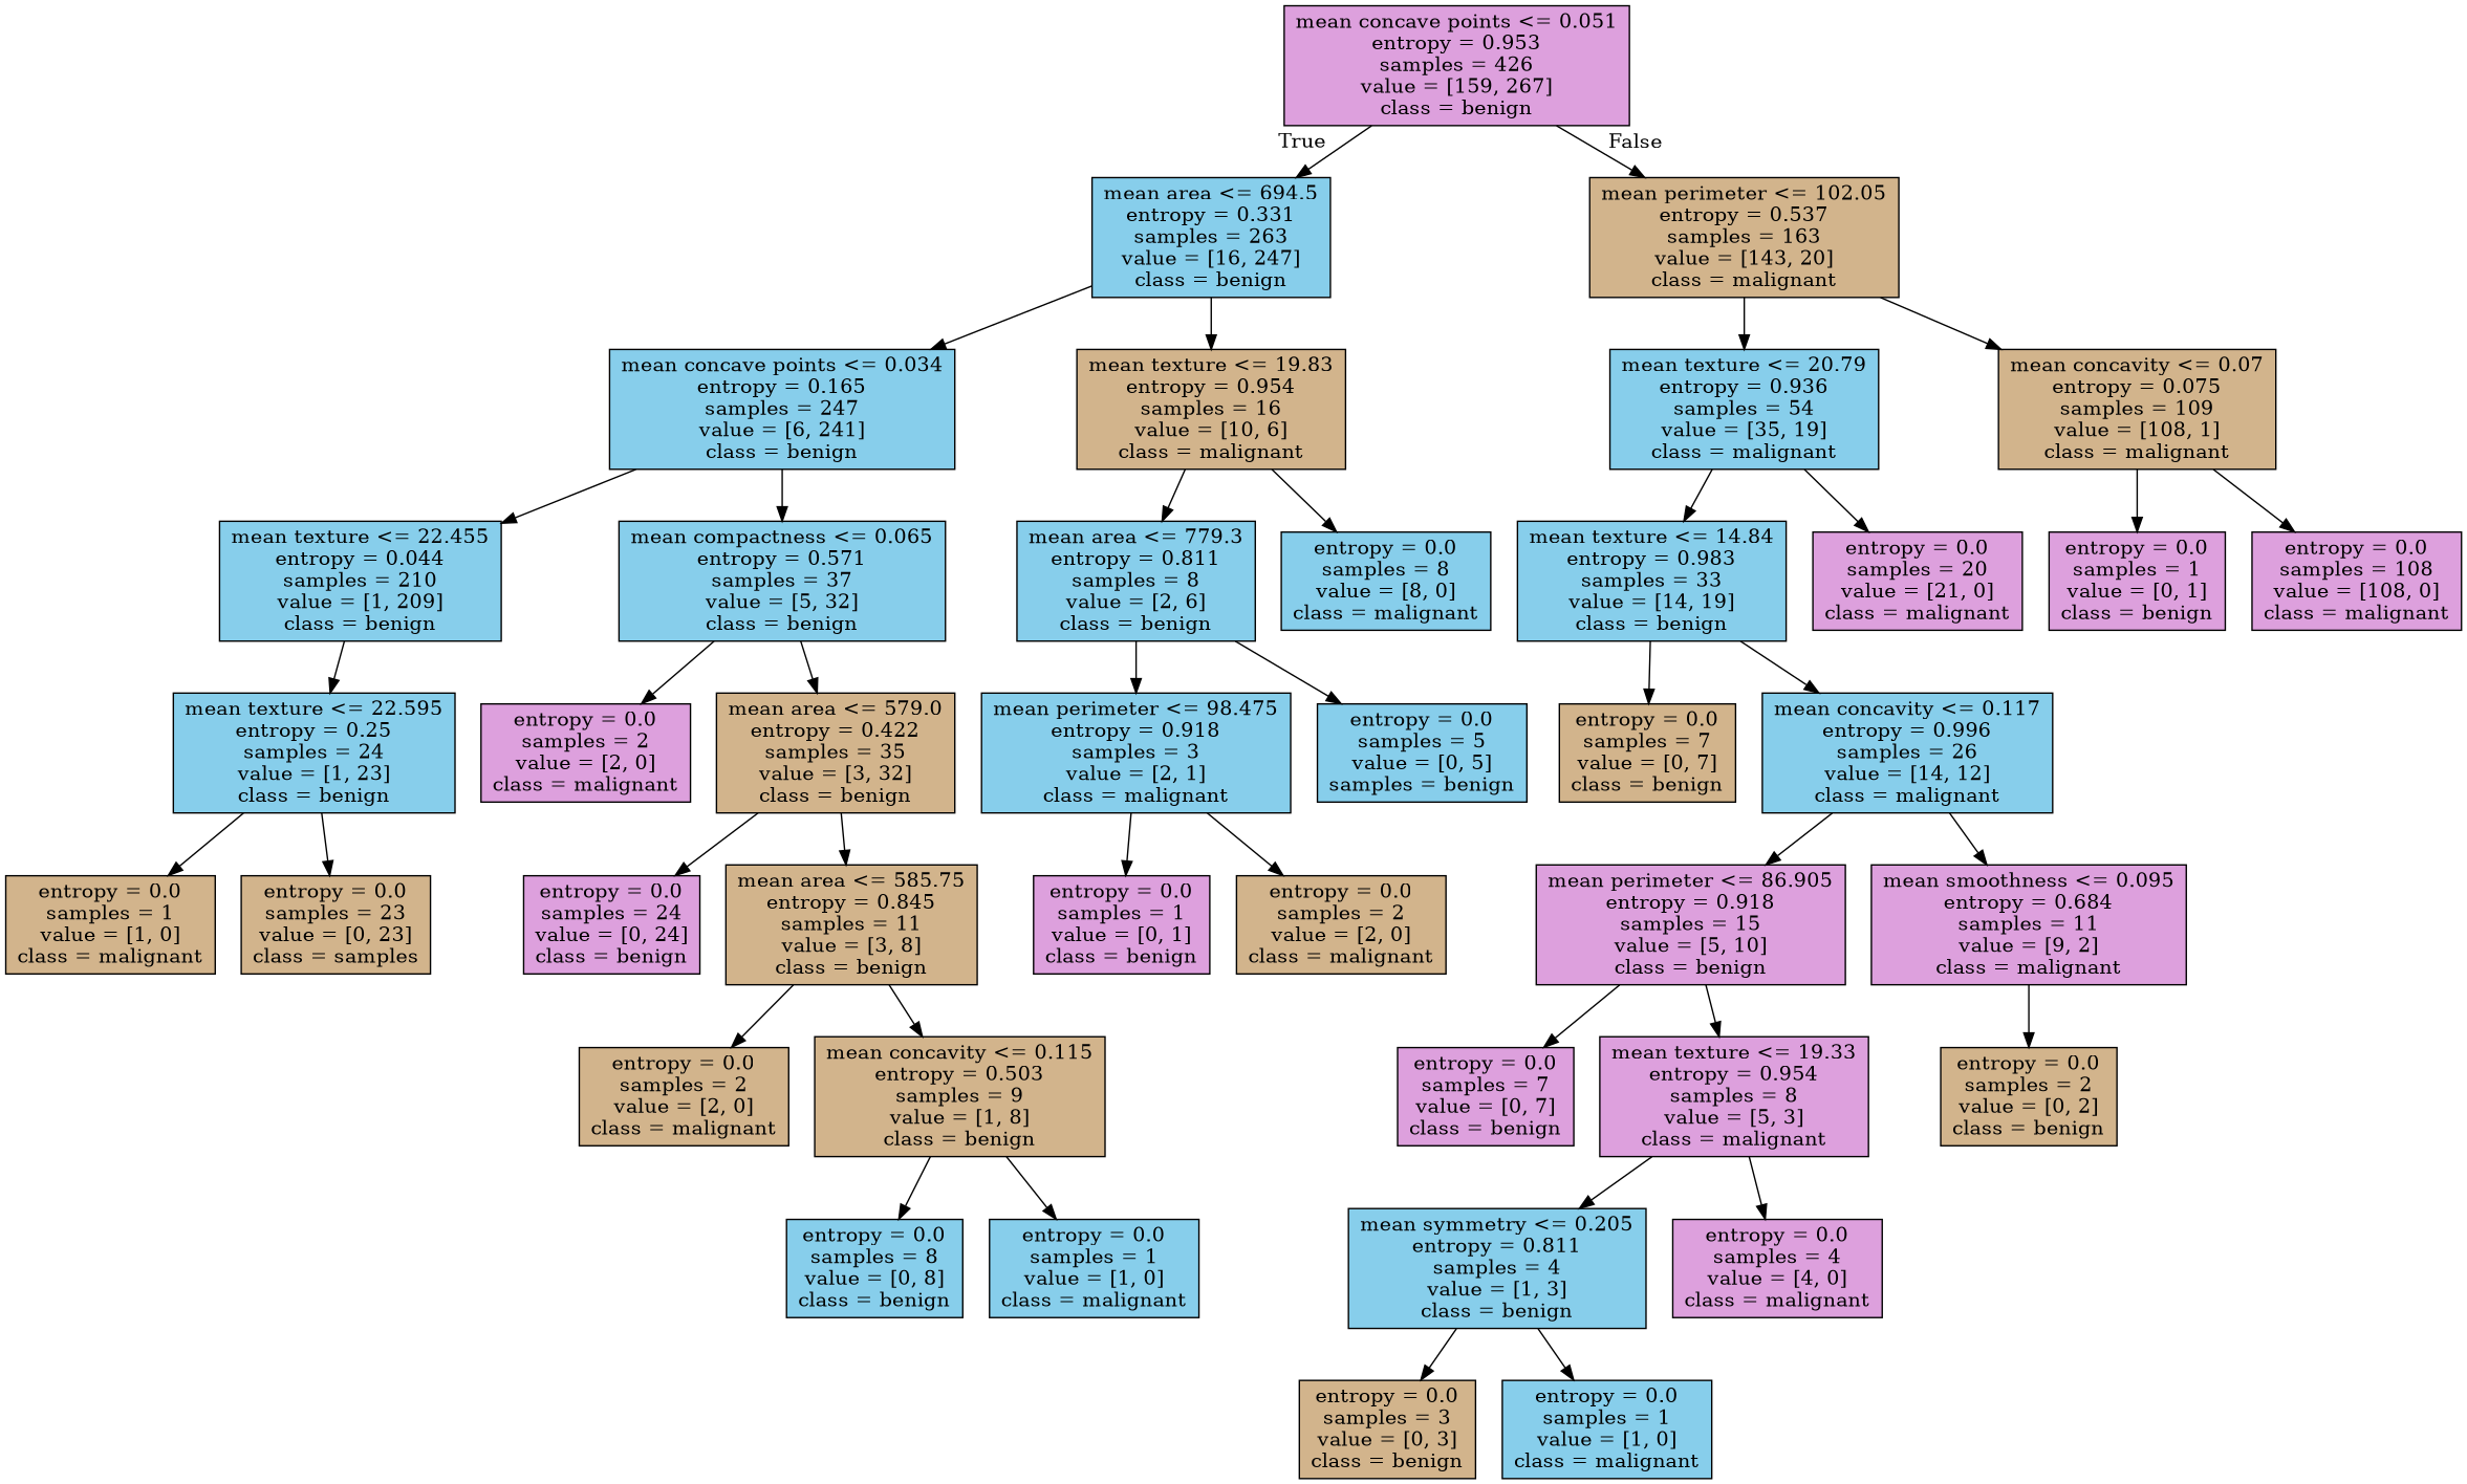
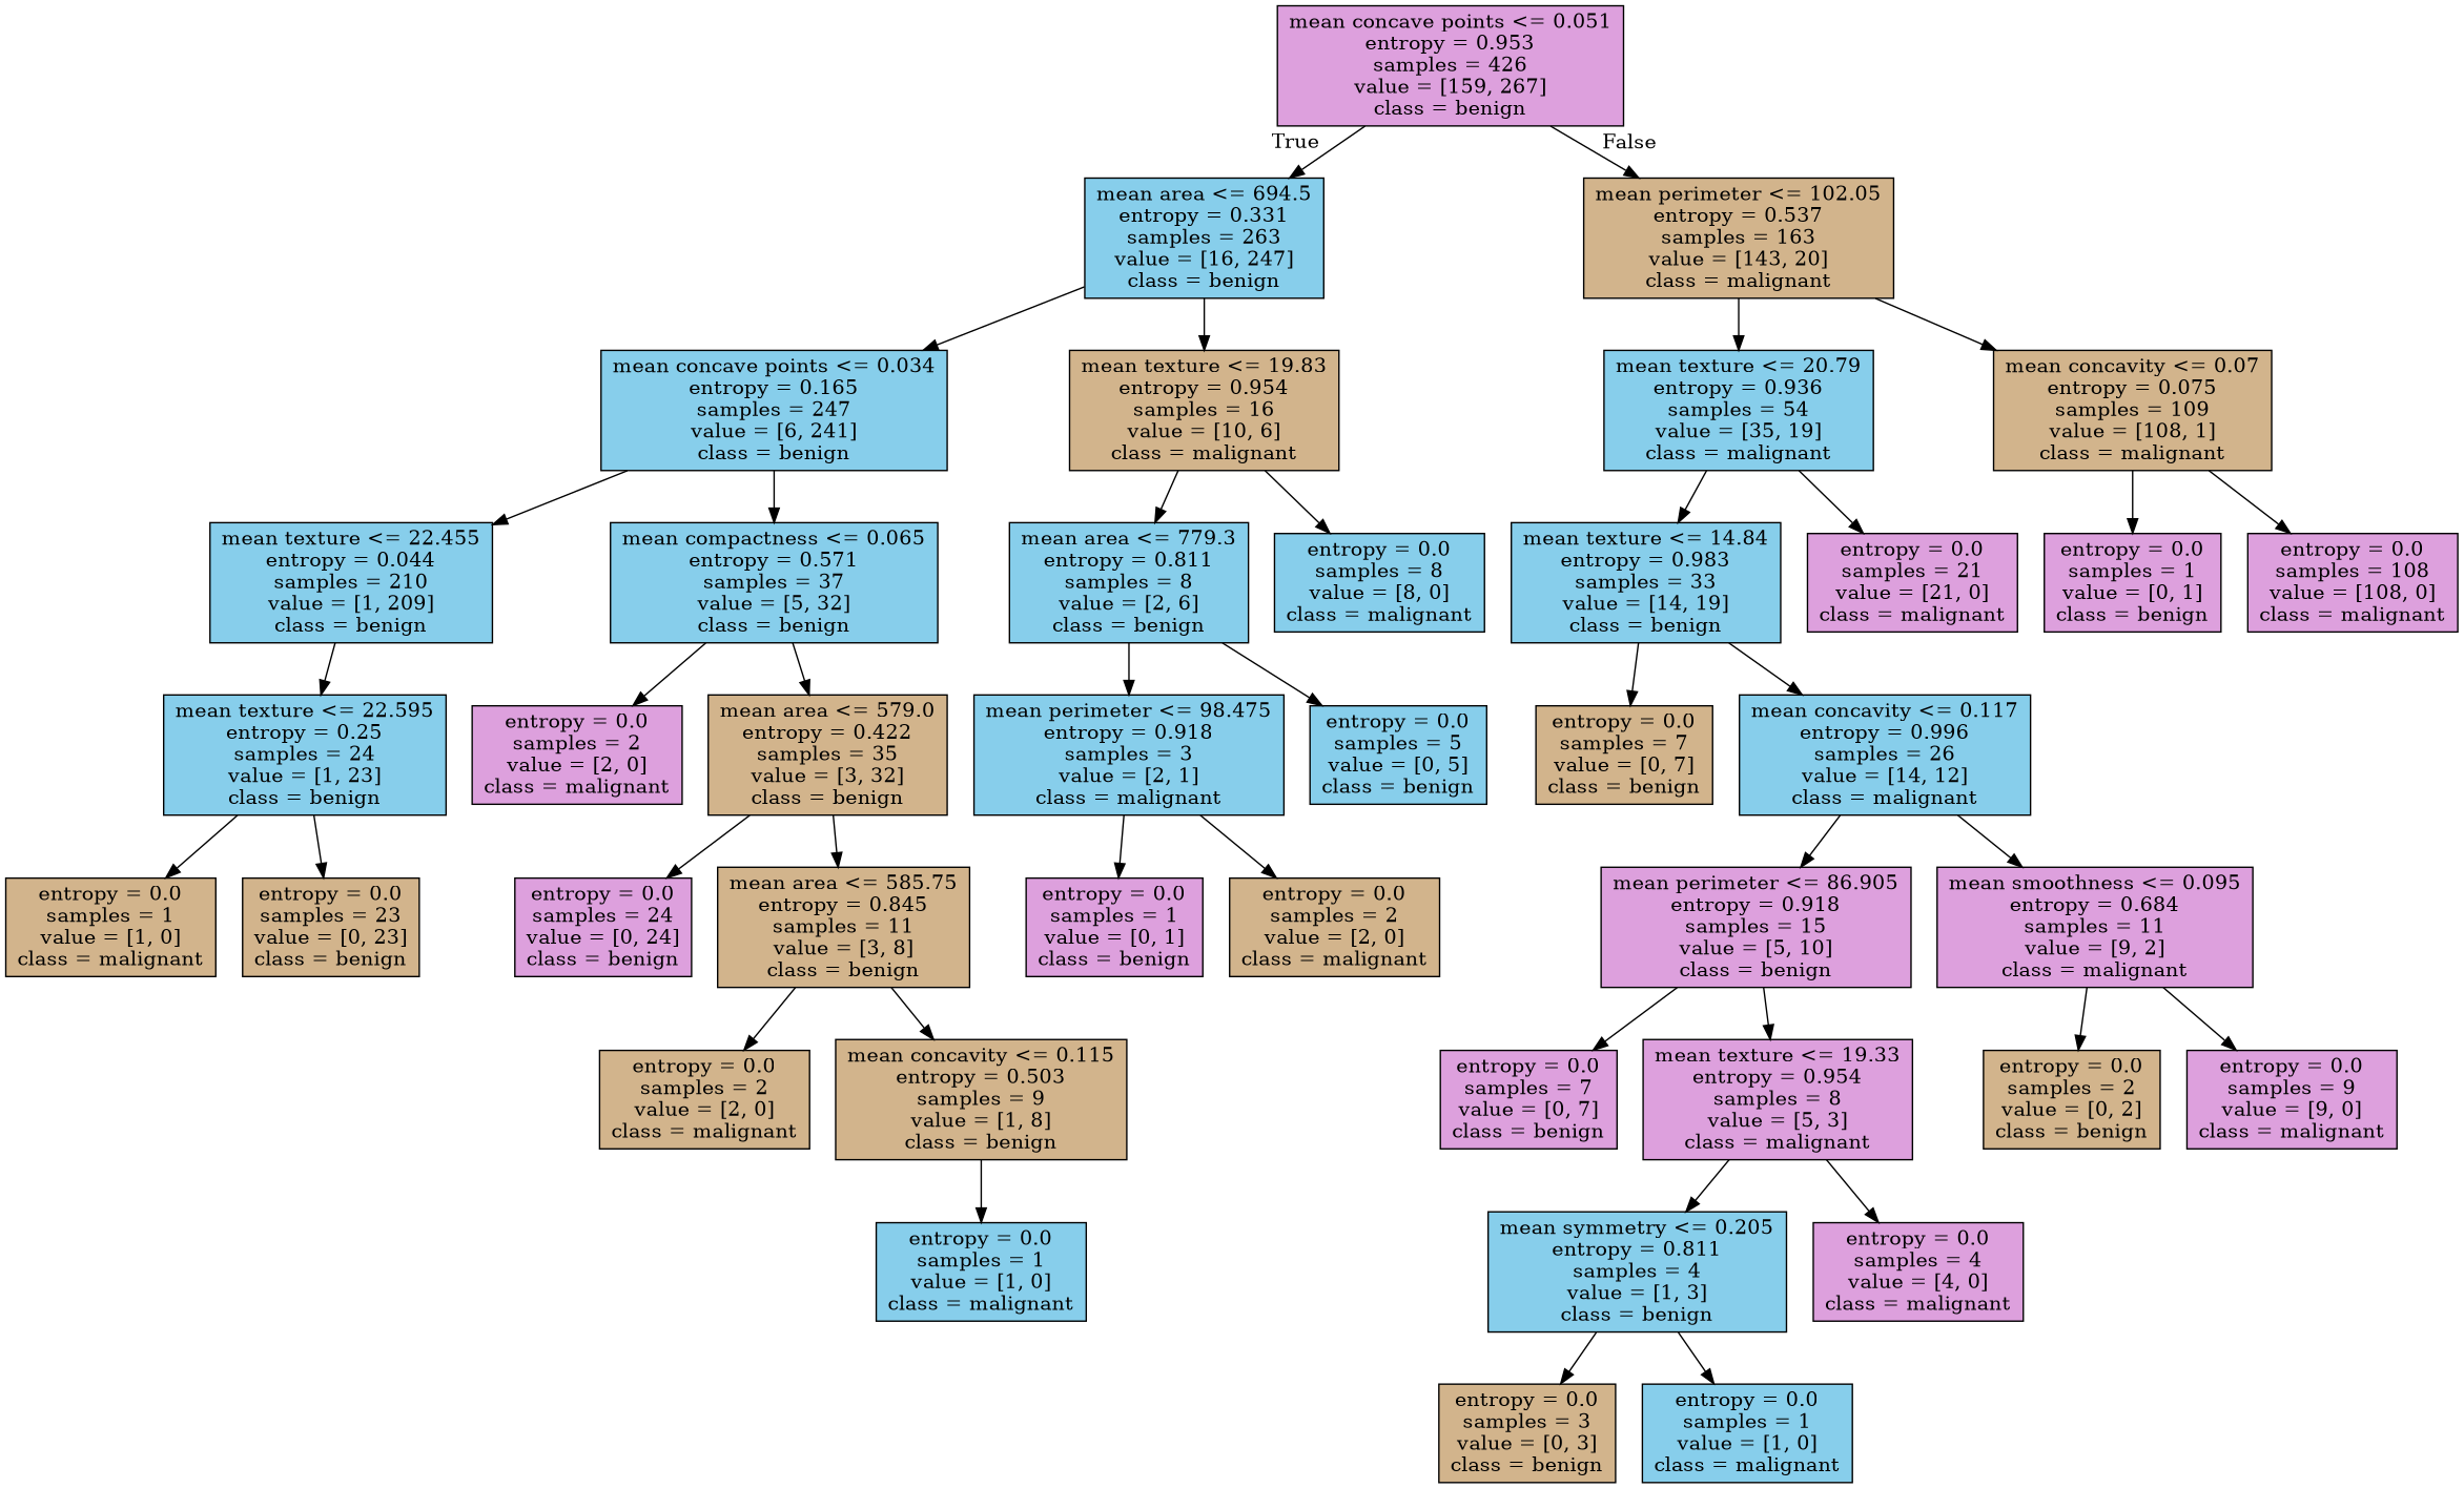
  digraph {
    node [color=black fillcolor=skyblue shape=box style=filled]
    n1 [fillcolor=plum label="mean concave points <= 0.051\nentropy = 0.953\nsamples = 426\nvalue = [159, 267]\nclass = benign"]
    n2 [label="mean area <= 694.5\nentropy = 0.331\nsamples = 263\nvalue = [16, 247]\nclass = benign"]
    n3 [fillcolor=tan label="mean perimeter <= 102.05\nentropy = 0.537\nsamples = 163\nvalue = [143, 20]\nclass = malignant"]
    n4 [label="mean concave points <= 0.034\nentropy = 0.165\nsamples = 247\nvalue = [6, 241]\nclass = benign"]
    n5 [fillcolor=tan label="mean texture <= 19.83\nentropy = 0.954\nsamples = 16\nvalue = [10, 6]\nclass = malignant"]
    n6 [label="mean texture <= 20.79\nentropy = 0.936\nsamples = 54\nvalue = [35, 19]\nclass = malignant"]
    n7 [fillcolor=tan label="mean concavity <= 0.07\nentropy = 0.075\nsamples = 109\nvalue = [108, 1]\nclass = malignant"]
    n8 [label="mean texture <= 22.455\nentropy = 0.044\nsamples = 210\nvalue = [1, 209]\nclass = benign"]
    n9 [label="mean compactness <= 0.065\nentropy = 0.571\nsamples = 37\nvalue = [5, 32]\nclass = benign"]
    n10 [label="mean area <= 779.3\nentropy = 0.811\nsamples = 8\nvalue = [2, 6]\nclass = benign"]
    n11 [label="entropy = 0.0\nsamples = 8\nvalue = [8, 0]\nclass = malignant"]
    n12 [label="mean texture <= 22.595\nentropy = 0.25\nsamples = 24\nvalue = [1, 23]\nclass = benign"]
    n13 [fillcolor=plum label="entropy = 0.0\nsamples = 2\nvalue = [2, 0]\nclass = malignant"]
    n14 [fillcolor=tan label="mean area <= 579.0\nentropy = 0.422\nsamples = 35\nvalue = [3, 32]\nclass = benign"]
    n15 [fillcolor=tan label="entropy = 0.0\nsamples = 1\nvalue = [1, 0]\nclass = malignant"]
-   n16 [fillcolor=tan label="entropy = 0.0\nsamples = 23\nvalue = [0, 23]\nclass = samples"]
+   n16 [fillcolor=tan label="entropy = 0.0\nsamples = 23\nvalue = [0, 23]\nclass = benign"]
    n17 [fillcolor=plum label="entropy = 0.0\nsamples = 24\nvalue = [0, 24]\nclass = benign"]
    n18 [fillcolor=tan label="mean area <= 585.75\nentropy = 0.845\nsamples = 11\nvalue = [3, 8]\nclass = benign"]
    n19 [fillcolor=tan label="entropy = 0.0\nsamples = 2\nvalue = [2, 0]\nclass = malignant"]
    n20 [fillcolor=tan label="mean concavity <= 0.115\nentropy = 0.503\nsamples = 9\nvalue = [1, 8]\nclass = benign"]
-   n21 [label="entropy = 0.0\nsamples = 8\nvalue = [0, 8]\nclass = benign"]
    n22 [label="entropy = 0.0\nsamples = 1\nvalue = [1, 0]\nclass = malignant"]
    n23 [label="mean perimeter <= 98.475\nentropy = 0.918\nsamples = 3\nvalue = [2, 1]\nclass = malignant"]
-   n24 [label="entropy = 0.0\nsamples = 5\nvalue = [0, 5]\nsamples = benign"]
+   n24 [label="entropy = 0.0\nsamples = 5\nvalue = [0, 5]\nclass = benign"]
    n25 [fillcolor=plum label="entropy = 0.0\nsamples = 1\nvalue = [0, 1]\nclass = benign"]
    n26 [fillcolor=tan label="entropy = 0.0\nsamples = 2\nvalue = [2, 0]\nclass = malignant"]
    n27 [label="mean texture <= 14.84\nentropy = 0.983\nsamples = 33\nvalue = [14, 19]\nclass = benign"]
-   n28 [fillcolor=plum label="entropy = 0.0\nsamples = 20\nvalue = [21, 0]\nclass = malignant"]
+   n28 [fillcolor=plum label="entropy = 0.0\nsamples = 21\nvalue = [21, 0]\nclass = malignant"]
    n29 [fillcolor=plum label="entropy = 0.0\nsamples = 1\nvalue = [0, 1]\nclass = benign"]
    n30 [fillcolor=plum label="entropy = 0.0\nsamples = 108\nvalue = [108, 0]\nclass = malignant"]
    n31 [fillcolor=tan label="entropy = 0.0\nsamples = 7\nvalue = [0, 7]\nclass = benign"]
    n32 [label="mean concavity <= 0.117\nentropy = 0.996\nsamples = 26\nvalue = [14, 12]\nclass = malignant"]
    n33 [fillcolor=plum label="mean perimeter <= 86.905\nentropy = 0.918\nsamples = 15\nvalue = [5, 10]\nclass = benign"]
    n34 [fillcolor=plum label="mean smoothness <= 0.095\nentropy = 0.684\nsamples = 11\nvalue = [9, 2]\nclass = malignant"]
    n35 [fillcolor=plum label="entropy = 0.0\nsamples = 7\nvalue = [0, 7]\nclass = benign"]
    n36 [fillcolor=plum label="mean texture <= 19.33\nentropy = 0.954\nsamples = 8\nvalue = [5, 3]\nclass = malignant"]
    n37 [fillcolor=tan label="entropy = 0.0\nsamples = 2\nvalue = [0, 2]\nclass = benign"]
+   n38 [fillcolor=plum label="entropy = 0.0\nsamples = 9\nvalue = [9, 0]\nclass = malignant"]
    n39 [label="mean symmetry <= 0.205\nentropy = 0.811\nsamples = 4\nvalue = [1, 3]\nclass = benign"]
    n40 [fillcolor=plum label="entropy = 0.0\nsamples = 4\nvalue = [4, 0]\nclass = malignant"]
    n41 [fillcolor=tan label="entropy = 0.0\nsamples = 3\nvalue = [0, 3]\nclass = benign"]
    n42 [label="entropy = 0.0\nsamples = 1\nvalue = [1, 0]\nclass = malignant"]
    n1 -> n2 [headlabel=True labelangle=45 labeldistance=2.5]
    n1 -> n3 [headlabel=False labelangle=-45 labeldistance=2.5]
    n2 -> n4
    n2 -> n5
    n3 -> n6
    n3 -> n7
    n4 -> n8
    n4 -> n9
    n5 -> n10
    n5 -> n11
    n6 -> n27
    n6 -> n28
    n7 -> n29
    n7 -> n30
    n8 -> n12
    n9 -> n13
    n9 -> n14
    n10 -> n23
    n10 -> n24
    n12 -> n15
    n12 -> n16
    n14 -> n17
    n14 -> n18
    n18 -> n19
    n18 -> n20
-   n20 -> n21
    n20 -> n22
    n23 -> n25
    n23 -> n26
    n27 -> n31
    n27 -> n32
    n32 -> n33
    n32 -> n34
    n33 -> n35
    n33 -> n36
    n34 -> n37
+   n34 -> n38
    n36 -> n39
    n36 -> n40
    n39 -> n41
    n39 -> n42
  }
